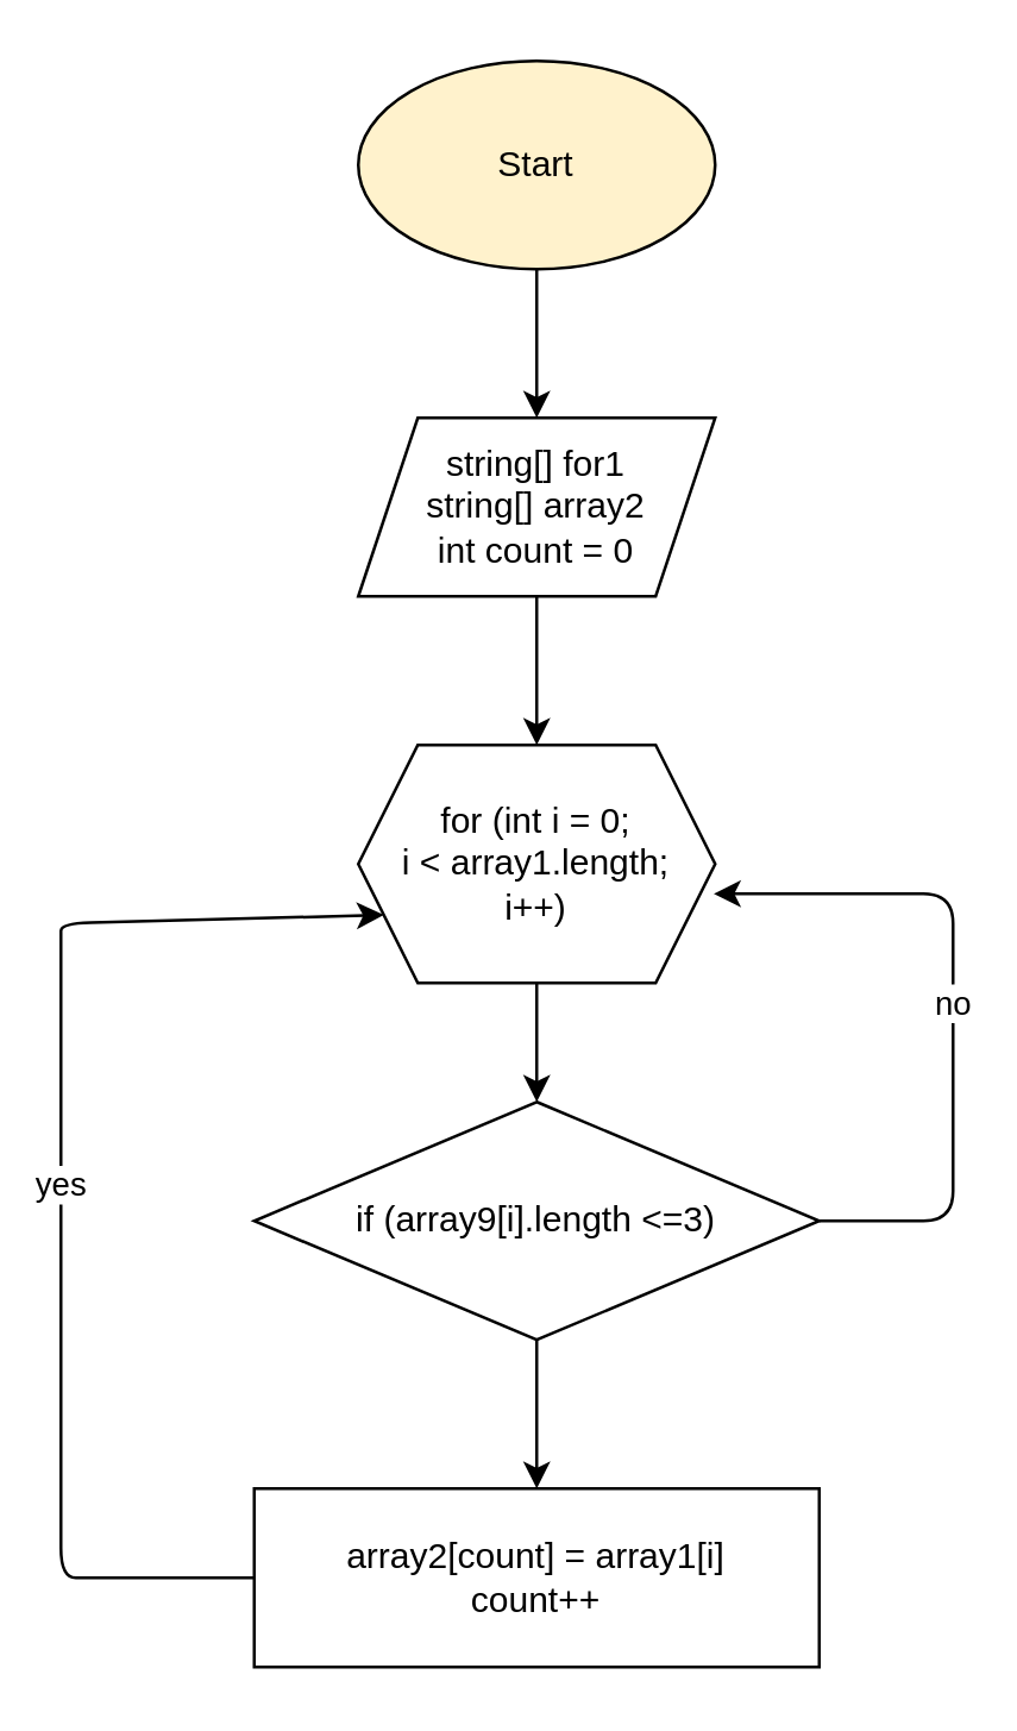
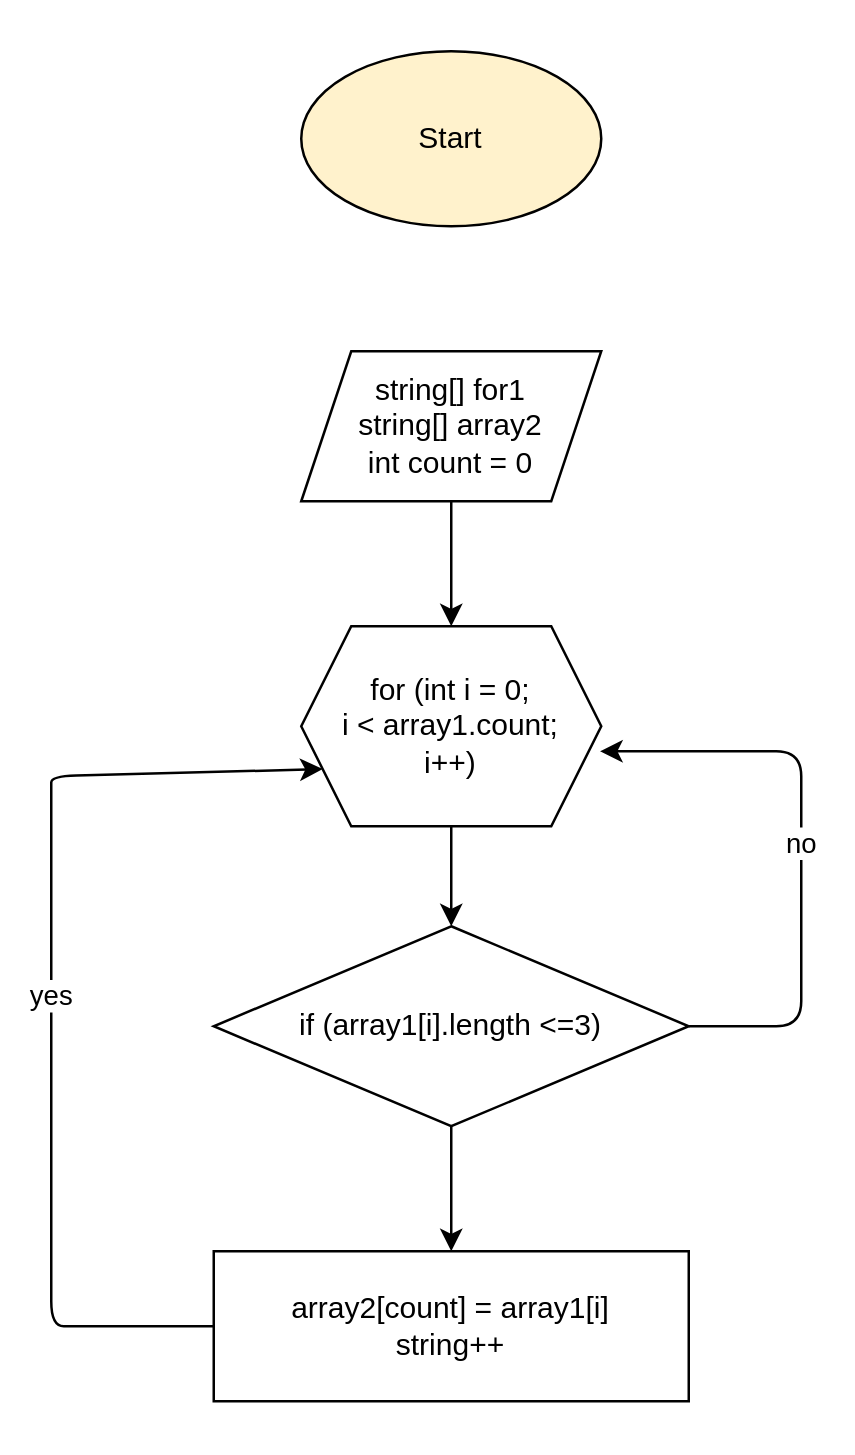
  <mxCell id="0" />
  <mxCell id="1" parent="0" />
- <mxCell id="2" value="" style="edgeStyle=none;html=1;" edge="1" parent="1" source="3" target="5"><mxGeometry relative="1" as="geometry" /></mxCell>
  <mxCell id="3" value="Start" style="ellipse;whiteSpace=wrap;html=1;fillColor=#fff2cc;" vertex="1" parent="1"><mxGeometry x="120" y="20" width="120" height="70" as="geometry" /></mxCell>
  <mxCell id="4" value="" style="edgeStyle=none;html=1;" edge="1" parent="1" source="5" target="7"><mxGeometry relative="1" as="geometry" /></mxCell>
  <mxCell id="5" value="string[] for1&lt;br&gt;string[] array2&lt;br&gt;int count = 0" style="shape=parallelogram;perimeter=parallelogramPerimeter;whiteSpace=wrap;html=1;fixedSize=1;" vertex="1" parent="1"><mxGeometry x="120" y="140" width="120" height="60" as="geometry" /></mxCell>
  <mxCell id="6" value="" style="edgeStyle=none;html=1;" edge="1" parent="1" source="7" target="10"><mxGeometry relative="1" as="geometry" /></mxCell>
- <mxCell id="7" value="for (int i = 0;&lt;br&gt;i &amp;lt; array1.length;&lt;br&gt;i++)" style="shape=hexagon;perimeter=hexagonPerimeter2;whiteSpace=wrap;html=1;fixedSize=1;" vertex="1" parent="1"><mxGeometry x="120" y="250" width="120" height="80" as="geometry" /></mxCell>
+ <mxCell id="7" value="for (int i = 0;&lt;br&gt;i &amp;lt; array1.count;&lt;br&gt;i++)" style="shape=hexagon;perimeter=hexagonPerimeter2;whiteSpace=wrap;html=1;fixedSize=1;" vertex="1" parent="1"><mxGeometry x="120" y="250" width="120" height="80" as="geometry" /></mxCell>
  <mxCell id="8" value="no" style="edgeStyle=none;html=1;entryX=0.996;entryY=0.625;entryDx=0;entryDy=0;entryPerimeter=0;" edge="1" parent="1" source="10" target="7"><mxGeometry relative="1" as="geometry"><mxPoint x="320" y="290" as="targetPoint" /><Array as="points"><mxPoint x="320" y="410" /><mxPoint x="320" y="300" /></Array></mxGeometry></mxCell>
  <mxCell id="9" style="edgeStyle=none;html=1;entryX=0.5;entryY=0;entryDx=0;entryDy=0;" edge="1" parent="1" source="10" target="12"><mxGeometry relative="1" as="geometry" /></mxCell>
- <mxCell id="10" value="if (array9[i].length &amp;lt;=3)" style="rhombus;whiteSpace=wrap;html=1;" vertex="1" parent="1"><mxGeometry x="85" y="370" width="190" height="80" as="geometry" /></mxCell>
+ <mxCell id="10" value="if (array1[i].length &amp;lt;=3)" style="rhombus;whiteSpace=wrap;html=1;" vertex="1" parent="1"><mxGeometry x="85" y="370" width="190" height="80" as="geometry" /></mxCell>
  <mxCell id="11" value="yes" style="edgeStyle=none;html=1;entryX=0;entryY=0.75;entryDx=0;entryDy=0;" edge="1" parent="1" source="12" target="7"><mxGeometry relative="1" as="geometry"><mxPoint x="20" y="290" as="targetPoint" /><Array as="points"><mxPoint x="40" y="530" /><mxPoint x="20" y="530" /><mxPoint x="20" y="350" /><mxPoint x="20" y="320" /><mxPoint x="20" y="310" /></Array></mxGeometry></mxCell>
- <mxCell id="12" value="array2[count] = array1[i]&lt;br&gt;count++" style="rounded=0;whiteSpace=wrap;html=1;" vertex="1" parent="1"><mxGeometry x="85" y="500" width="190" height="60" as="geometry" /></mxCell>
+ <mxCell id="12" value="array2[count] = array1[i]&lt;br&gt;string++" style="rounded=0;whiteSpace=wrap;html=1;" vertex="1" parent="1"><mxGeometry x="85" y="500" width="190" height="60" as="geometry" /></mxCell>
